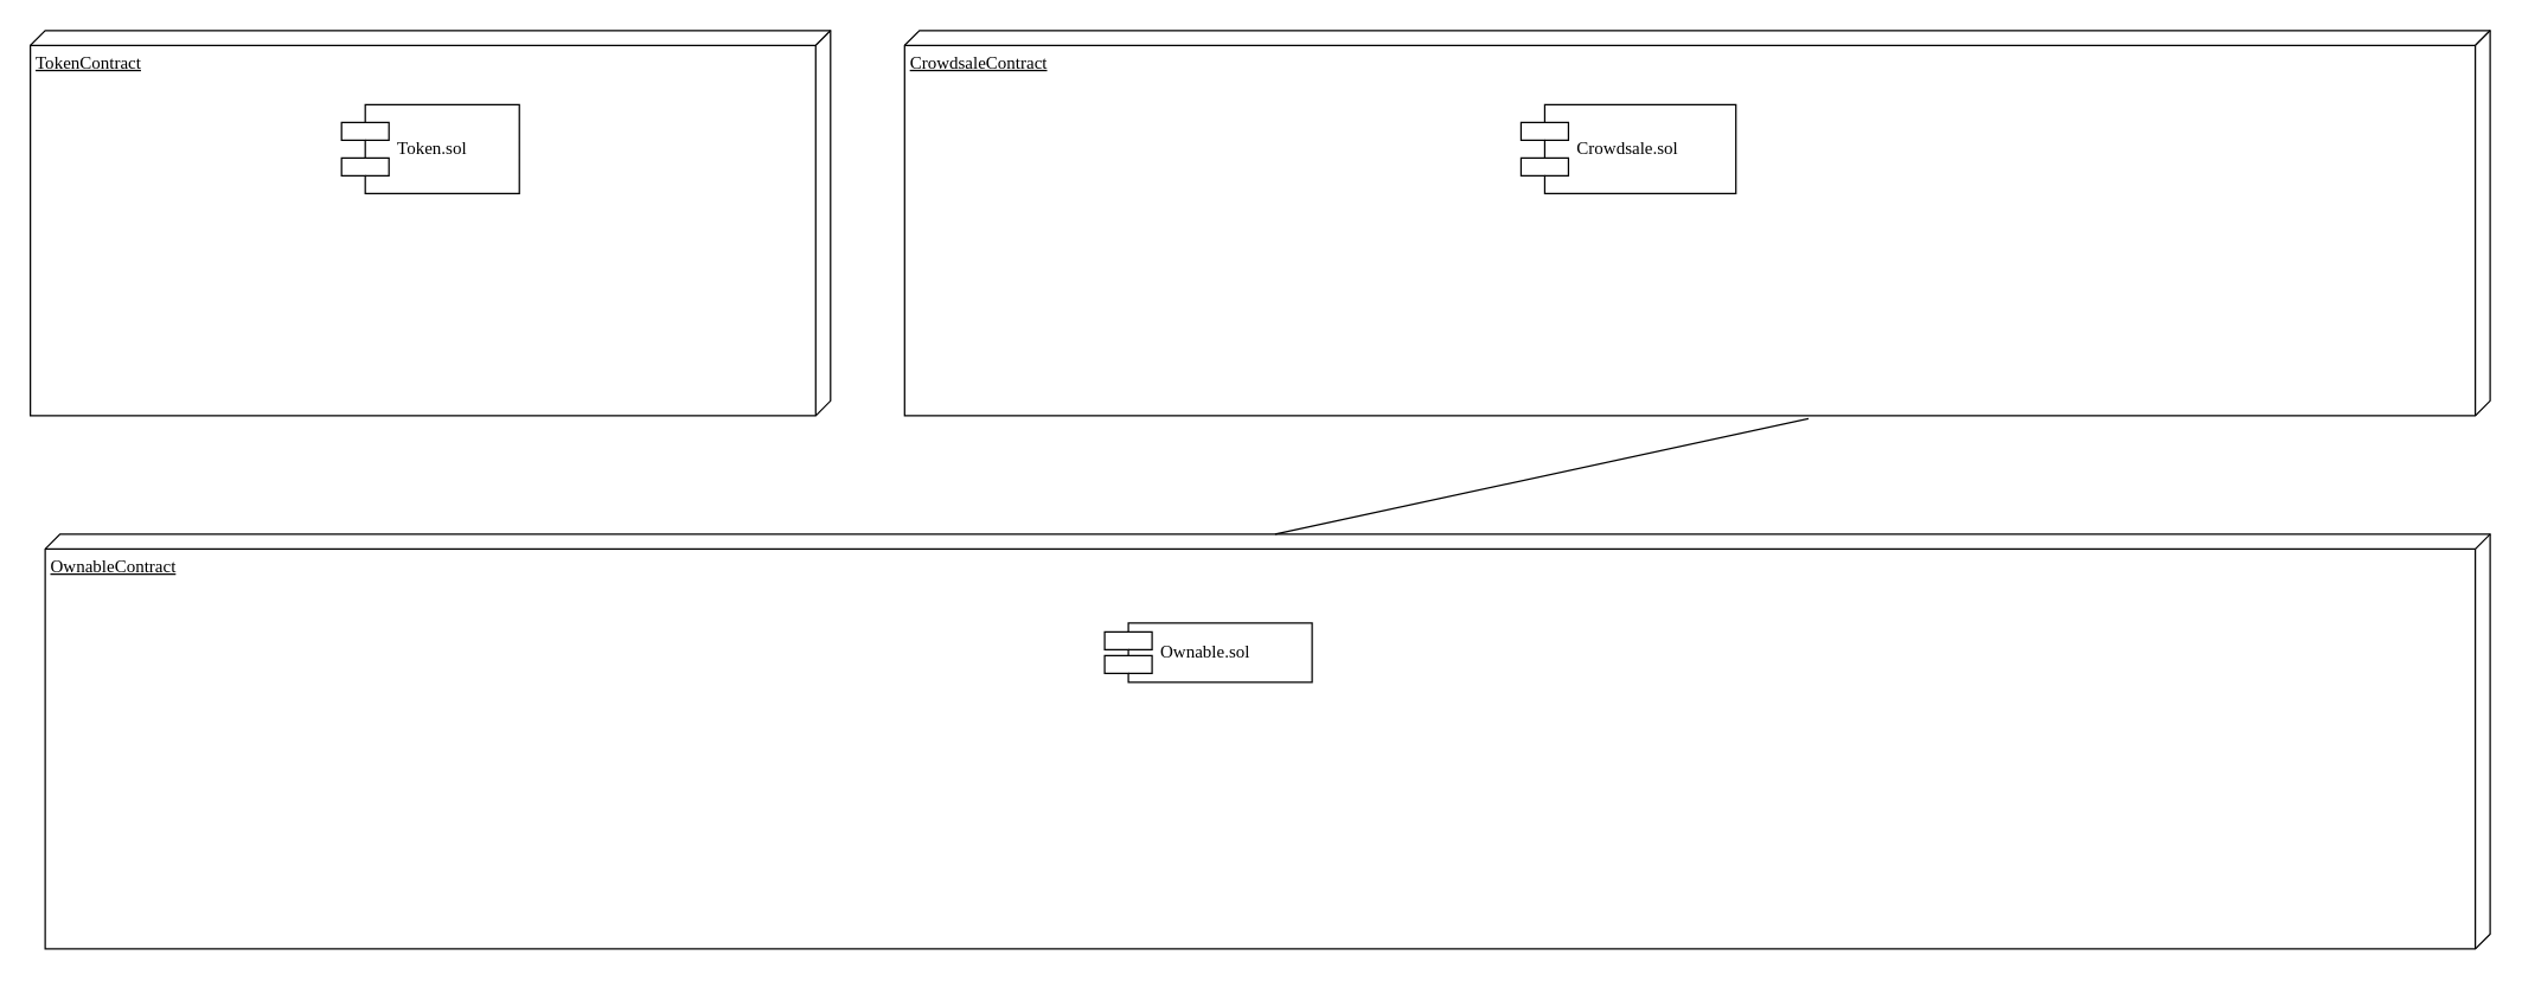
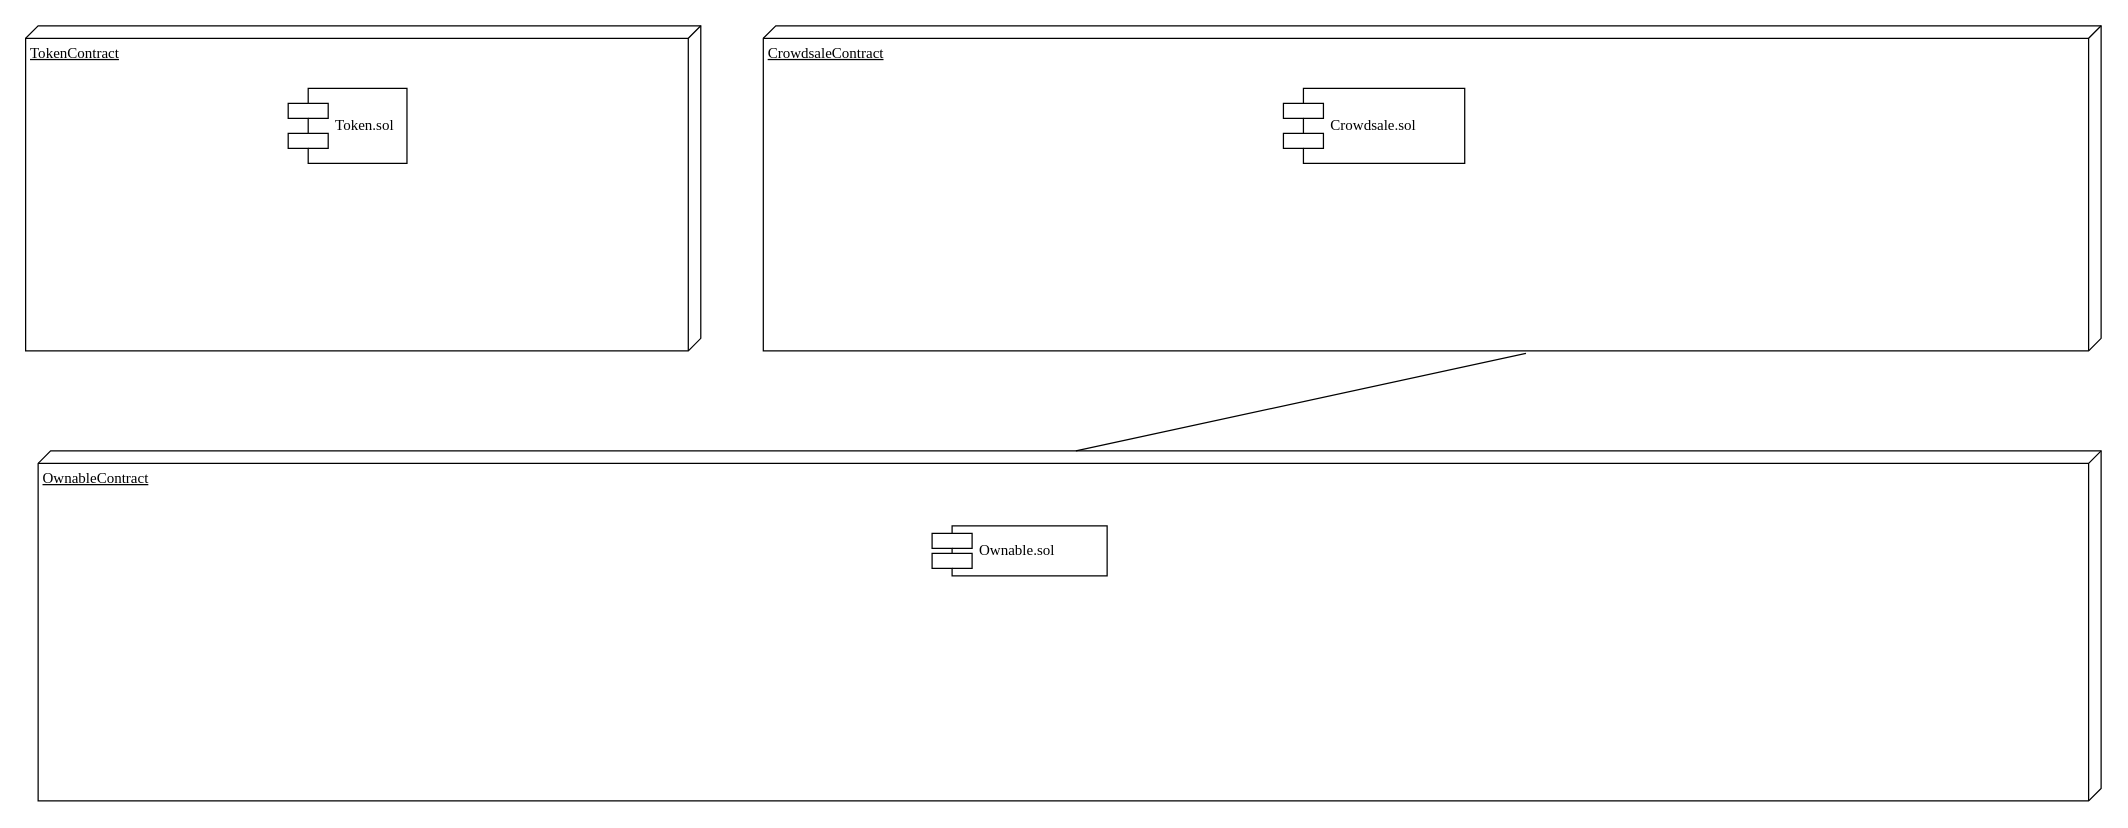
  <mxCell id="0" />
  <mxCell id="1" parent="0" />
  <mxCell id="2" value="TokenContract" style="verticalAlign=top;align=left;spacingTop=8;spacingLeft=2;spacingRight=12;shape=cube;size=10;direction=south;fontStyle=4;html=1;rounded=0;shadow=0;comic=0;labelBackgroundColor=none;strokeColor=#000000;strokeWidth=1;fillColor=#ffffff;fontFamily=Verdana;fontSize=12;fontColor=#000000;" parent="1" vertex="1"><mxGeometry x="20" y="20" width="540" height="260" as="geometry" /></mxCell>
  <mxCell id="3" value="CrowdsaleContract" style="verticalAlign=top;align=left;spacingTop=8;spacingLeft=2;spacingRight=12;shape=cube;size=10;direction=south;fontStyle=4;html=1;rounded=0;shadow=0;comic=0;labelBackgroundColor=none;strokeColor=#000000;strokeWidth=1;fillColor=#ffffff;fontFamily=Verdana;fontSize=12;fontColor=#000000;" parent="1" vertex="1"><mxGeometry x="610" y="20" width="1070" height="260" as="geometry" /></mxCell>
  <mxCell id="4" value="OwnableContract" style="verticalAlign=top;align=left;spacingTop=8;spacingLeft=2;spacingRight=12;shape=cube;size=10;direction=south;fontStyle=4;html=1;rounded=0;shadow=0;comic=0;labelBackgroundColor=none;strokeColor=#000000;strokeWidth=1;fillColor=#ffffff;fontFamily=Verdana;fontSize=12;fontColor=#000000;" parent="1" vertex="1"><mxGeometry x="30" y="360" width="1650" height="280" as="geometry" /></mxCell>
- <mxCell id="5" value="Token.sol" style="shape=component;align=left;spacingLeft=36;rounded=0;shadow=0;comic=0;labelBackgroundColor=none;strokeColor=#000000;strokeWidth=1;fillColor=#ffffff;fontFamily=Verdana;fontSize=12;fontColor=#000000;html=1;" parent="1" vertex="1"><mxGeometry x="230" y="70" width="120" height="60" as="geometry" /></mxCell>
+ <mxCell id="5" value="Token.sol" style="shape=component;align=left;spacingLeft=36;rounded=0;shadow=0;comic=0;labelBackgroundColor=none;strokeColor=#000000;strokeWidth=1;fillColor=#ffffff;fontFamily=Verdana;fontSize=12;fontColor=#000000;html=1;" parent="1" vertex="1"><mxGeometry x="230" y="70" width="95" height="60" as="geometry" /></mxCell>
  <mxCell id="6" value="Crowdsale.sol" style="shape=component;align=left;spacingLeft=36;rounded=0;shadow=0;comic=0;labelBackgroundColor=none;strokeColor=#000000;strokeWidth=1;fillColor=#ffffff;fontFamily=Verdana;fontSize=12;fontColor=#000000;html=1;" parent="1" vertex="1"><mxGeometry x="1026" y="70" width="145" height="60" as="geometry" /></mxCell>
  <mxCell id="7" value="Ownable.sol" style="shape=component;align=left;spacingLeft=36;rounded=0;shadow=0;comic=0;labelBackgroundColor=none;strokeColor=#000000;strokeWidth=1;fillColor=#ffffff;fontFamily=Verdana;fontSize=12;fontColor=#000000;html=1;" parent="1" vertex="1"><mxGeometry x="745" y="420" width="140" height="40" as="geometry" /></mxCell>
  <mxCell id="8" value="" style="endArrow=none;html=1;exitX=0;exitY=0;exitDx=0;exitDy=820;exitPerimeter=0;" parent="1" source="4" edge="1"><mxGeometry width="50" height="50" relative="1" as="geometry"><mxPoint x="870" y="370" as="sourcePoint" /><mxPoint x="1220" y="282" as="targetPoint" /></mxGeometry></mxCell>
